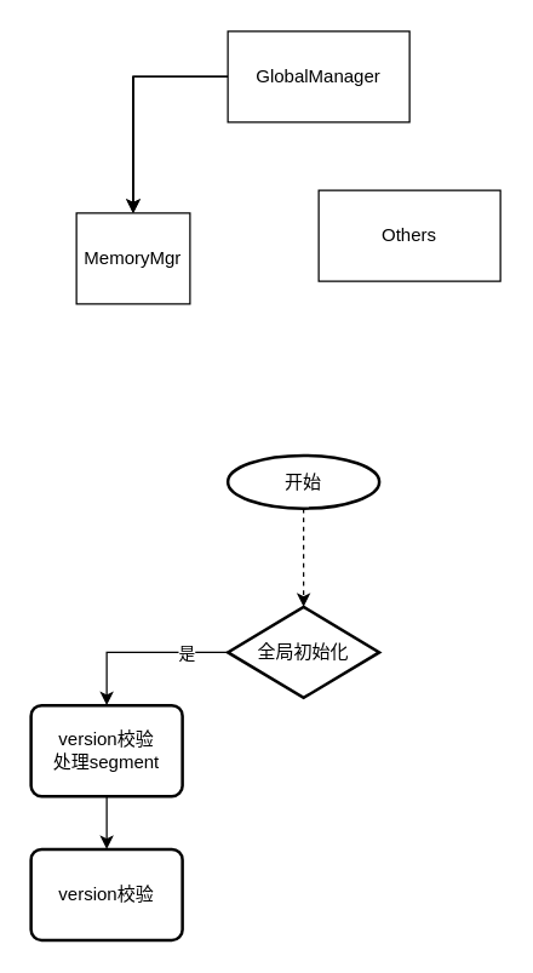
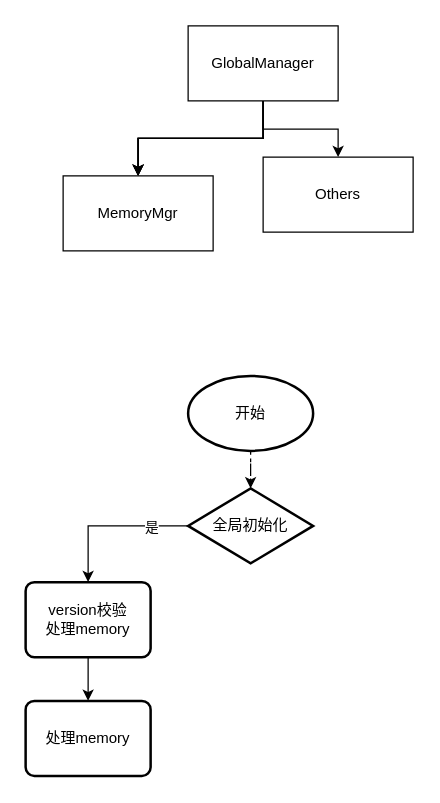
  <mxCell id="0" />
  <mxCell id="1" parent="0" />
  <mxCell id="2" value="" style="edgeStyle=orthogonalEdgeStyle;rounded=0;orthogonalLoop=1;jettySize=auto;html=1;" edge="1" parent="1" source="6" target="7"><mxGeometry relative="1" as="geometry" /></mxCell>
  <mxCell id="3" value="" style="edgeStyle=orthogonalEdgeStyle;rounded=0;orthogonalLoop=1;jettySize=auto;html=1;" edge="1" parent="1" source="6" target="7"><mxGeometry relative="1" as="geometry" /></mxCell>
  <mxCell id="4" value="" style="edgeStyle=orthogonalEdgeStyle;rounded=0;orthogonalLoop=1;jettySize=auto;html=1;" edge="1" parent="1" source="6" target="7"><mxGeometry relative="1" as="geometry" /></mxCell>
  <mxCell id="5" value="" style="edgeStyle=orthogonalEdgeStyle;rounded=0;orthogonalLoop=1;jettySize=auto;html=1;" edge="1" parent="1" source="6" target="7"><mxGeometry relative="1" as="geometry" /></mxCell>
  <mxCell id="6" value="GlobalManager" style="rounded=0;whiteSpace=wrap;html=1;" vertex="1" parent="1"><mxGeometry x="150" y="20" width="120" height="60" as="geometry" /></mxCell>
- <mxCell id="7" value="MemoryMgr" style="whiteSpace=wrap;html=1;rounded=0;" vertex="1" parent="1"><mxGeometry x="50" y="140" width="75" height="60" as="geometry" /></mxCell>
+ <mxCell id="7" value="MemoryMgr" style="whiteSpace=wrap;html=1;rounded=0;" vertex="1" parent="1"><mxGeometry x="50" y="140" width="120" height="60" as="geometry" /></mxCell>
  <mxCell id="8" value="Others" style="whiteSpace=wrap;html=1;rounded=0;" vertex="1" parent="1"><mxGeometry x="210" y="125" width="120" height="60" as="geometry" /></mxCell>
- <mxCell id="10" value="开始" style="strokeWidth=2;html=1;shape=mxgraph.flowchart.start_1;whiteSpace=wrap;" vertex="1" parent="1"><mxGeometry x="150" y="300" width="100" height="35" as="geometry" /></mxCell>
+ <mxCell id="9" style="edgeStyle=orthogonalEdgeStyle;rounded=0;orthogonalLoop=1;jettySize=auto;html=1;entryX=0.5;entryY=0;entryDx=0;entryDy=0;" edge="1" parent="1" source="6" target="8"><mxGeometry relative="1" as="geometry" /></mxCell>
+ <mxCell id="10" value="开始" style="strokeWidth=2;html=1;shape=mxgraph.flowchart.start_1;whiteSpace=wrap;" vertex="1" parent="1"><mxGeometry x="150" y="300" width="100" height="60" as="geometry" /></mxCell>
  <mxCell id="11" style="edgeStyle=orthogonalEdgeStyle;rounded=0;orthogonalLoop=1;jettySize=auto;html=1;entryX=0.5;entryY=0;entryDx=0;entryDy=0;" edge="1" parent="1" source="13" target="16"><mxGeometry relative="1" as="geometry" /></mxCell>
  <mxCell id="12" value="是" style="edgeLabel;html=1;align=center;verticalAlign=middle;resizable=0;points=[];" vertex="1" connectable="0" parent="11"><mxGeometry x="-0.664" y="-2" relative="1" as="geometry"><mxPoint x="-9" y="2" as="offset" /></mxGeometry></mxCell>
- <mxCell id="13" value="全局初始化" style="strokeWidth=2;html=1;shape=mxgraph.flowchart.decision;whiteSpace=wrap;" vertex="1" parent="1"><mxGeometry x="150" y="400" width="100" height="60" as="geometry" /></mxCell>
+ <mxCell id="13" value="全局初始化" style="strokeWidth=2;html=1;shape=mxgraph.flowchart.decision;whiteSpace=wrap;" vertex="1" parent="1"><mxGeometry x="150" y="390" width="100" height="60" as="geometry" /></mxCell>
  <mxCell id="14" style="edgeStyle=orthogonalEdgeStyle;rounded=0;orthogonalLoop=1;jettySize=auto;html=1;entryX=0.5;entryY=0;entryDx=0;entryDy=0;entryPerimeter=0;dashed=1;" edge="1" parent="1" source="10" target="13"><mxGeometry relative="1" as="geometry" /></mxCell>
  <mxCell id="15" style="edgeStyle=orthogonalEdgeStyle;rounded=0;orthogonalLoop=1;jettySize=auto;html=1;entryX=0.5;entryY=0;entryDx=0;entryDy=0;" edge="1" parent="1" source="16" target="17"><mxGeometry relative="1" as="geometry" /></mxCell>
- <mxCell id="16" value="version校验&lt;br&gt;处理segment" style="rounded=1;whiteSpace=wrap;html=1;absoluteArcSize=1;arcSize=14;strokeWidth=2;" vertex="1" parent="1"><mxGeometry x="20" y="465" width="100" height="60" as="geometry" /></mxCell>
- <mxCell id="17" value="version校验" style="rounded=1;whiteSpace=wrap;html=1;absoluteArcSize=1;arcSize=14;strokeWidth=2;" vertex="1" parent="1"><mxGeometry x="20" y="560" width="100" height="60" as="geometry" /></mxCell>
+ <mxCell id="16" value="version校验&lt;br&gt;处理memory" style="rounded=1;whiteSpace=wrap;html=1;absoluteArcSize=1;arcSize=14;strokeWidth=2;" vertex="1" parent="1"><mxGeometry x="20" y="465" width="100" height="60" as="geometry" /></mxCell>
+ <mxCell id="17" value="处理memory" style="rounded=1;whiteSpace=wrap;html=1;absoluteArcSize=1;arcSize=14;strokeWidth=2;" vertex="1" parent="1"><mxGeometry x="20" y="560" width="100" height="60" as="geometry" /></mxCell>
